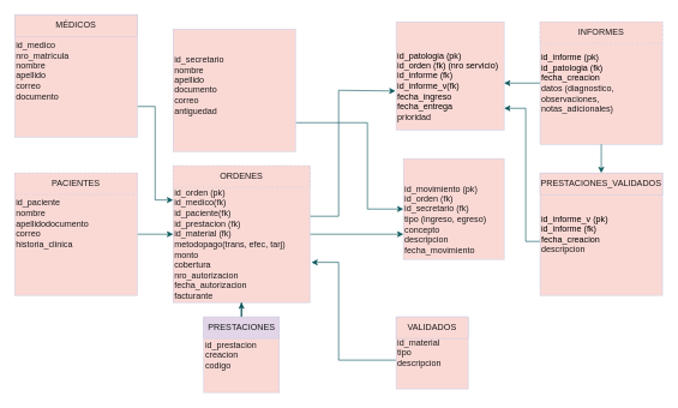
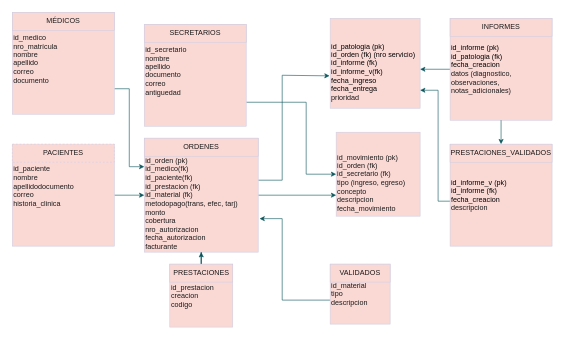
  <mxCell id="0" />
  <mxCell id="1" parent="0" />
  <mxCell id="2" value="&lt;div&gt;&lt;span style=&quot;background-color: transparent; color: light-dark(rgb(0, 0, 0), rgb(255, 255, 255));&quot;&gt;&lt;br&gt;&lt;/span&gt;&lt;/div&gt;&lt;div&gt;&lt;span style=&quot;background-color: transparent; color: light-dark(rgb(0, 0, 0), rgb(255, 255, 255));&quot;&gt;&lt;br&gt;&lt;/span&gt;&lt;/div&gt;&lt;div&gt;&lt;span style=&quot;background-color: transparent; color: light-dark(rgb(0, 0, 0), rgb(255, 255, 255));&quot;&gt;&lt;br&gt;&lt;/span&gt;&lt;/div&gt;&lt;div&gt;&lt;span style=&quot;background-color: transparent; color: light-dark(rgb(0, 0, 0), rgb(255, 255, 255));&quot;&gt;id_patologia (pk)&lt;/span&gt;&lt;/div&gt;&lt;div&gt;&lt;span style=&quot;background-color: transparent; color: light-dark(rgb(0, 0, 0), rgb(255, 255, 255));&quot;&gt;id_orden (fk) (nro servicio)&lt;/span&gt;&lt;/div&gt;&lt;div&gt;&lt;span style=&quot;background-color: transparent; color: light-dark(rgb(0, 0, 0), rgb(255, 255, 255));&quot;&gt;id_informe (fk)&lt;/span&gt;&lt;/div&gt;&lt;div&gt;&lt;span style=&quot;background-color: transparent; color: light-dark(rgb(0, 0, 0), rgb(255, 255, 255));&quot;&gt;id_informe_v(fk)&lt;/span&gt;&lt;/div&gt;&lt;div&gt;&lt;span style=&quot;background-color: transparent; color: light-dark(rgb(0, 0, 0), rgb(255, 255, 255));&quot;&gt;fecha_ingreso&lt;/span&gt;&lt;/div&gt;&lt;div&gt;&lt;span style=&quot;background-color: transparent; color: light-dark(rgb(0, 0, 0), rgb(255, 255, 255));&quot;&gt;fecha_entrega&lt;/span&gt;&lt;/div&gt;&lt;div&gt;prioridad&lt;/div&gt;&lt;div&gt;&lt;br&gt;&lt;/div&gt;" style="whiteSpace=wrap;html=1;aspect=fixed;flipH=1;flipV=1;align=left;labelBackgroundColor=none;fillColor=#FAD9D5;strokeColor=#D0CEE2;fontColor=#1A1A1A;" parent="1" vertex="1"><mxGeometry x="550" width="150" height="150" as="geometry" y="30" /></mxCell>
  <mxCell id="3" style="edgeStyle=orthogonalEdgeStyle;rounded=0;orthogonalLoop=1;jettySize=auto;html=1;entryX=0;entryY=0.25;entryDx=0;entryDy=0;exitX=1;exitY=0.75;exitDx=0;exitDy=0;labelBackgroundColor=none;strokeColor=#09555B;fontColor=default;" edge="1" parent="1" source="4" target="22"><mxGeometry relative="1" as="geometry" /></mxCell>
  <mxCell id="4" value="&lt;div&gt;id_medico&lt;/div&gt;nro_matrícula&lt;div&gt;nombre&lt;/div&gt;&lt;div&gt;apellido&lt;/div&gt;&lt;div&gt;correo&lt;/div&gt;&lt;div&gt;documento&lt;br&gt;&lt;div&gt;&lt;br&gt;&lt;/div&gt;&lt;/div&gt;" style="whiteSpace=wrap;html=1;aspect=fixed;flipH=1;flipV=1;align=left;labelBackgroundColor=none;fillColor=#FAD9D5;strokeColor=#D0CEE2;fontColor=#1A1A1A;" parent="1" vertex="1"><mxGeometry x="20" y="20" width="170" height="170" as="geometry" /></mxCell>
  <mxCell id="5" value="MÉDICOS" style="rounded=0;whiteSpace=wrap;html=1;labelBackgroundColor=none;fillColor=#FAD9D5;strokeColor=#D0CEE2;fontColor=#1A1A1A;" parent="1" vertex="1"><mxGeometry x="20" y="20" width="170" height="30" as="geometry" /></mxCell>
  <mxCell id="6" style="edgeStyle=orthogonalEdgeStyle;rounded=0;orthogonalLoop=1;jettySize=auto;html=1;entryX=0;entryY=0.5;entryDx=0;entryDy=0;labelBackgroundColor=none;strokeColor=#09555B;fontColor=default;" edge="1" parent="1" source="7" target="19"><mxGeometry relative="1" as="geometry"><Array as="points"><mxPoint x="510" y="170" /><mxPoint x="510" y="290" /></Array></mxGeometry></mxCell>
  <mxCell id="7" value="&lt;div&gt;&lt;div&gt;id_secretario&lt;/div&gt;&lt;/div&gt;&lt;div&gt;nombre&lt;/div&gt;&lt;div&gt;apellido&lt;/div&gt;&lt;div&gt;documento&lt;/div&gt;&lt;div&gt;correo&lt;/div&gt;&lt;div&gt;antiguedad&lt;/div&gt;&lt;div&gt;&lt;br&gt;&lt;/div&gt;" style="whiteSpace=wrap;html=1;aspect=fixed;flipH=1;flipV=1;align=left;labelBackgroundColor=none;fillColor=#FAD9D5;strokeColor=#D0CEE2;fontColor=#1A1A1A;" parent="1" vertex="1"><mxGeometry x="240" y="40" width="170" height="170" as="geometry" /></mxCell>
+ <mxCell id="8" value="SECRETARIOS" style="rounded=0;whiteSpace=wrap;html=1;labelBackgroundColor=none;fillColor=#FAD9D5;strokeColor=#D0CEE2;fontColor=#1A1A1A;" parent="1" vertex="1"><mxGeometry x="240" y="40" width="170" height="30" as="geometry" /></mxCell>
  <mxCell id="9" value="" style="edgeStyle=orthogonalEdgeStyle;rounded=0;orthogonalLoop=1;jettySize=auto;html=1;labelBackgroundColor=none;strokeColor=#09555B;fontColor=default;" edge="1" parent="1" source="10" target="22"><mxGeometry relative="1" as="geometry" /></mxCell>
  <mxCell id="10" value="&lt;div&gt;id_paciente&lt;/div&gt;&lt;div&gt;nombre&lt;/div&gt;&lt;div&gt;apellidodocumento&lt;/div&gt;&lt;div&gt;correo&lt;/div&gt;&lt;div&gt;historia_clinica&lt;/div&gt;&lt;div&gt;&lt;br&gt;&lt;div&gt;&lt;br&gt;&lt;/div&gt;&lt;/div&gt;" style="whiteSpace=wrap;html=1;aspect=fixed;flipH=1;flipV=1;align=left;labelBackgroundColor=none;fillColor=#FAD9D5;strokeColor=#D0CEE2;fontColor=#1A1A1A;" parent="1" vertex="1"><mxGeometry x="20" y="240" width="170" height="170" as="geometry" /></mxCell>
  <mxCell id="11" value="PACIENTES" style="rounded=0;whiteSpace=wrap;html=1;labelBackgroundColor=none;fillColor=#FAD9D5;strokeColor=#D0CEE2;fontColor=#1A1A1A;dashed=1;" parent="1" vertex="1"><mxGeometry x="20" y="240" width="170" height="30" as="geometry" /></mxCell>
  <mxCell id="12" value="" style="edgeStyle=orthogonalEdgeStyle;rounded=0;orthogonalLoop=1;jettySize=auto;html=1;labelBackgroundColor=none;strokeColor=#09555B;fontColor=default;" parent="1" source="13" target="2" edge="1"><mxGeometry relative="1" as="geometry"><Array as="points"><mxPoint x="760" y="120" /><mxPoint x="760" y="120" /></Array></mxGeometry></mxCell>
  <mxCell id="13" value="&lt;div&gt;&lt;span style=&quot;background-color: transparent; color: light-dark(rgb(0, 0, 0), rgb(255, 255, 255));&quot;&gt;id_informe (pk)&lt;/span&gt;&lt;/div&gt;&lt;div&gt;&lt;span style=&quot;background-color: transparent; color: light-dark(rgb(0, 0, 0), rgb(255, 255, 255));&quot;&gt;id_patologia (fk)&lt;/span&gt;&lt;/div&gt;&lt;div&gt;&lt;span style=&quot;background-color: transparent; color: light-dark(rgb(0, 0, 0), rgb(255, 255, 255));&quot;&gt;fecha_creacion&lt;/span&gt;&lt;/div&gt;&lt;div&gt;datos (diagnostico, observaciones, notas_adicionales)&lt;/div&gt;" style="whiteSpace=wrap;html=1;aspect=fixed;flipH=1;flipV=1;align=left;labelBackgroundColor=none;fillColor=#FAD9D5;strokeColor=#D0CEE2;fontColor=#1A1A1A;" parent="1" vertex="1"><mxGeometry x="750" width="170" height="170" as="geometry" y="30" /></mxCell>
  <mxCell id="14" value="" style="edgeStyle=orthogonalEdgeStyle;rounded=0;orthogonalLoop=1;jettySize=auto;html=1;strokeColor=#09555B;fontColor=#1A1A1A;exitX=0.5;exitY=1;exitDx=0;exitDy=0;" edge="1" parent="1" source="13" target="17"><mxGeometry relative="1" as="geometry" /></mxCell>
- <mxCell id="15" value="INFORMES" style="rounded=0;whiteSpace=wrap;html=1;labelBackgroundColor=none;fillColor=#FAD9D5;strokeColor=#D0CEE2;fontColor=#1A1A1A;dashed=1;" parent="1" vertex="1"><mxGeometry x="750" width="170" height="30" as="geometry" y="30" /></mxCell>
+ <mxCell id="15" value="INFORMES" style="rounded=0;whiteSpace=wrap;html=1;labelBackgroundColor=none;fillColor=#FAD9D5;strokeColor=#D0CEE2;fontColor=#1A1A1A;" parent="1" vertex="1"><mxGeometry x="750" width="170" height="30" as="geometry" y="30" /></mxCell>
  <mxCell id="16" value="" style="edgeStyle=orthogonalEdgeStyle;rounded=0;orthogonalLoop=1;jettySize=auto;html=1;strokeColor=#09555B;fontColor=#1A1A1A;" edge="1" parent="1" source="17" target="2"><mxGeometry relative="1" as="geometry"><Array as="points"><mxPoint x="730" y="335" /><mxPoint x="730" y="150" /></Array></mxGeometry></mxCell>
  <mxCell id="17" value="&lt;div&gt;&lt;span style=&quot;background-color: transparent; color: light-dark(rgb(0, 0, 0), rgb(255, 255, 255));&quot;&gt;id_informe_v (pk)&lt;/span&gt;&lt;/div&gt;&lt;div&gt;&lt;span style=&quot;background-color: transparent; color: light-dark(rgb(0, 0, 0), rgb(255, 255, 255));&quot;&gt;id_informe (fk)&lt;/span&gt;&lt;/div&gt;&lt;div&gt;&lt;span style=&quot;background-color: transparent; color: light-dark(rgb(0, 0, 0), rgb(255, 255, 255));&quot;&gt;fecha_creacion&lt;/span&gt;&lt;/div&gt;&lt;div&gt;descripcion&lt;/div&gt;" style="whiteSpace=wrap;html=1;aspect=fixed;flipH=1;flipV=1;align=left;labelBackgroundColor=none;fillColor=#FAD9D5;strokeColor=#D0CEE2;fontColor=#1A1A1A;" parent="1" vertex="1"><mxGeometry x="750" y="240" width="170" height="170" as="geometry" /></mxCell>
  <mxCell id="18" value="PRESTACIONES_VALIDADOS" style="rounded=0;whiteSpace=wrap;html=1;labelBackgroundColor=none;fillColor=#FAD9D5;strokeColor=#D0CEE2;fontColor=#1A1A1A;" parent="1" vertex="1"><mxGeometry x="750" y="240" width="170" height="30" as="geometry" /></mxCell>
  <mxCell id="19" value="&lt;div&gt;&lt;br&gt;&lt;/div&gt;&lt;div&gt;&lt;br&gt;&lt;/div&gt;&lt;div&gt;&lt;br&gt;&lt;/div&gt;&lt;div&gt;&lt;br&gt;&lt;/div&gt;&lt;div&gt;id_movimiento (pk)&lt;/div&gt;&lt;div&gt;id_orden (fk)&lt;/div&gt;&lt;div&gt;id_secretario (fk)&lt;/div&gt;&lt;div&gt;tipo (ingreso, egreso)&lt;/div&gt;&lt;div&gt;concepto&lt;/div&gt;&lt;div&gt;descripcion&lt;/div&gt;&lt;div&gt;fecha_movimiento&lt;/div&gt;&lt;div&gt;&lt;br&gt;&lt;div&gt;&lt;br&gt;&lt;/div&gt;&lt;/div&gt;" style="whiteSpace=wrap;html=1;aspect=fixed;flipH=1;flipV=1;align=left;labelBackgroundColor=none;fillColor=#FAD9D5;strokeColor=#D0CEE2;fontColor=#1A1A1A;" vertex="1" parent="1"><mxGeometry x="560" y="220" width="140" height="140" as="geometry" /></mxCell>
  <mxCell id="20" style="edgeStyle=orthogonalEdgeStyle;rounded=0;orthogonalLoop=1;jettySize=auto;html=1;entryX=1.007;entryY=0.36;entryDx=0;entryDy=0;entryPerimeter=0;labelBackgroundColor=none;strokeColor=#09555B;fontColor=default;" edge="1" parent="1" source="22" target="2"><mxGeometry relative="1" as="geometry"><Array as="points"><mxPoint x="470" y="300" /><mxPoint x="470" y="125" /></Array></mxGeometry></mxCell>
  <mxCell id="21" style="edgeStyle=orthogonalEdgeStyle;rounded=0;orthogonalLoop=1;jettySize=auto;html=1;entryX=0;entryY=0.75;entryDx=0;entryDy=0;labelBackgroundColor=none;strokeColor=#09555B;fontColor=default;" edge="1" parent="1" source="22" target="19"><mxGeometry relative="1" as="geometry" /></mxCell>
  <mxCell id="22" value="&lt;div&gt;&lt;div&gt;&lt;br&gt;&lt;/div&gt;&lt;div&gt;&lt;br&gt;&lt;/div&gt;&lt;div&gt;id_orden (pk)&lt;/div&gt;&lt;/div&gt;&lt;div&gt;id_medico(fk)&lt;/div&gt;&lt;div&gt;id_paciente(fk)&lt;/div&gt;&lt;div&gt;id_prestacion (fk)&lt;/div&gt;&lt;div&gt;id_material (fk)&lt;/div&gt;&lt;div&gt;metodopago(trans, efec, tarj)&lt;/div&gt;&lt;div&gt;monto&lt;/div&gt;&lt;div&gt;cobertura&lt;/div&gt;&lt;div&gt;nro_autorizacion&lt;/div&gt;&lt;div&gt;fecha_autorizacion&lt;/div&gt;&lt;div&gt;facturante&lt;/div&gt;" style="whiteSpace=wrap;html=1;aspect=fixed;flipH=1;flipV=1;align=left;labelBackgroundColor=none;fillColor=#FAD9D5;strokeColor=#D0CEE2;fontColor=#1A1A1A;" vertex="1" parent="1"><mxGeometry x="240" y="230" width="190" height="190" as="geometry" /></mxCell>
- <mxCell id="23" value="ORDENES" style="rounded=0;whiteSpace=wrap;html=1;labelBackgroundColor=none;fillColor=#FAD9D5;strokeColor=#D0CEE2;fontColor=#1A1A1A;dashed=1;" vertex="1" parent="1"><mxGeometry x="240" y="230" width="190" height="30" as="geometry" /></mxCell>
+ <mxCell id="23" value="ORDENES" style="rounded=0;whiteSpace=wrap;html=1;labelBackgroundColor=none;fillColor=#FAD9D5;strokeColor=#D0CEE2;fontColor=#1A1A1A;" vertex="1" parent="1"><mxGeometry x="240" y="230" width="190" height="30" as="geometry" /></mxCell>
  <mxCell id="24" value="id_prestacion&lt;div&gt;creacion&lt;/div&gt;&lt;div&gt;codigo&lt;/div&gt;" style="whiteSpace=wrap;html=1;aspect=fixed;flipH=1;flipV=1;align=left;labelBackgroundColor=none;fillColor=#FAD9D5;strokeColor=#D0CEE2;fontColor=#1A1A1A;" vertex="1" parent="1"><mxGeometry x="282.5" y="440" width="105" height="105" as="geometry" /></mxCell>
  <mxCell id="25" value="" style="edgeStyle=orthogonalEdgeStyle;rounded=0;orthogonalLoop=1;jettySize=auto;html=1;strokeColor=#09555B;fontColor=#1A1A1A;" edge="1" parent="1" source="26" target="22"><mxGeometry relative="1" as="geometry" /></mxCell>
- <mxCell id="26" value="PRESTACIONES" style="rounded=0;whiteSpace=wrap;html=1;labelBackgroundColor=none;fillColor=#e1d5e7;strokeColor=#D0CEE2;fontColor=#1A1A1A;" vertex="1" parent="1"><mxGeometry x="282.5" y="440" width="105" height="30" as="geometry" /></mxCell>
+ <mxCell id="26" value="PRESTACIONES" style="rounded=0;whiteSpace=wrap;html=1;labelBackgroundColor=none;fillColor=#FAD9D5;strokeColor=#D0CEE2;fontColor=#1A1A1A;" vertex="1" parent="1"><mxGeometry x="282.5" y="440" width="105" height="30" as="geometry" /></mxCell>
  <mxCell id="27" value="" style="edgeStyle=orthogonalEdgeStyle;rounded=0;orthogonalLoop=1;jettySize=auto;html=1;entryX=-0.012;entryY=0.294;entryDx=0;entryDy=0;entryPerimeter=0;labelBackgroundColor=none;strokeColor=#09555B;fontColor=default;" edge="1" parent="1" source="28" target="22"><mxGeometry relative="1" as="geometry"><Array as="points"><mxPoint x="470" y="500" /><mxPoint x="470" y="364" /></Array></mxGeometry></mxCell>
  <mxCell id="28" value="id_material&lt;div&gt;tipo&lt;/div&gt;&lt;div&gt;descripcion&lt;/div&gt;" style="whiteSpace=wrap;html=1;aspect=fixed;flipH=1;flipV=1;align=left;labelBackgroundColor=none;fillColor=#FAD9D5;strokeColor=#D0CEE2;fontColor=#1A1A1A;" vertex="1" parent="1"><mxGeometry x="550" y="440" width="100" height="100" as="geometry" /></mxCell>
  <mxCell id="29" value="VALIDADOS" style="rounded=0;whiteSpace=wrap;html=1;labelBackgroundColor=none;fillColor=#FAD9D5;strokeColor=#D0CEE2;fontColor=#1A1A1A;" vertex="1" parent="1"><mxGeometry x="550" y="440" width="100" height="30" as="geometry" /></mxCell>
